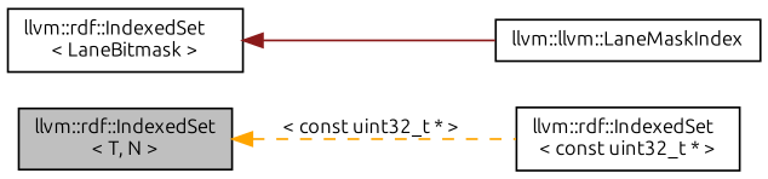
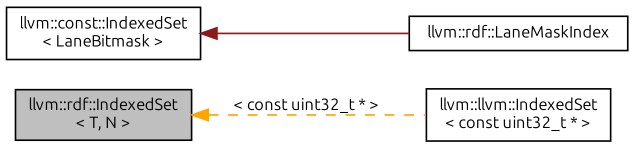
  digraph {
    fontname=Ubuntu
    rankdir=LR
    node [color=black fontname=Ubuntu fontsize=10 shape=record]
    edge [dir=back fontname=Ubuntu fontsize=10 labelfontname=Helvetica labelfontsize=10]
    n1 [fillcolor=grey75 fontcolor=black height=0.2 label="llvm::rdf::IndexedSet\l\< T, N \>" style=filled width=0.4]
-   n2 [height=0.2 label="llvm::rdf::IndexedSet\l\< const uint32_t * \>" width=0.4]
-   n3 [height=0.2 label="llvm::rdf::IndexedSet\l\< LaneBitmask \>" width=0.4]
-   n4 [height=0.2 label="llvm::llvm::LaneMaskIndex" width=0.4]
+   n2 [height=0.2 label="llvm::llvm::IndexedSet\l\< const uint32_t * \>" width=0.4]
+   n3 [height=0.2 label="llvm::const::IndexedSet\l\< LaneBitmask \>" width=0.4]
+   n4 [height=0.2 label="llvm::rdf::LaneMaskIndex" width=0.4]
    n1 -> n2 [color=orange label=" \< const uint32_t * \>" style=dashed]
    n3 -> n4 [color=firebrick4 style=solid]
  }
